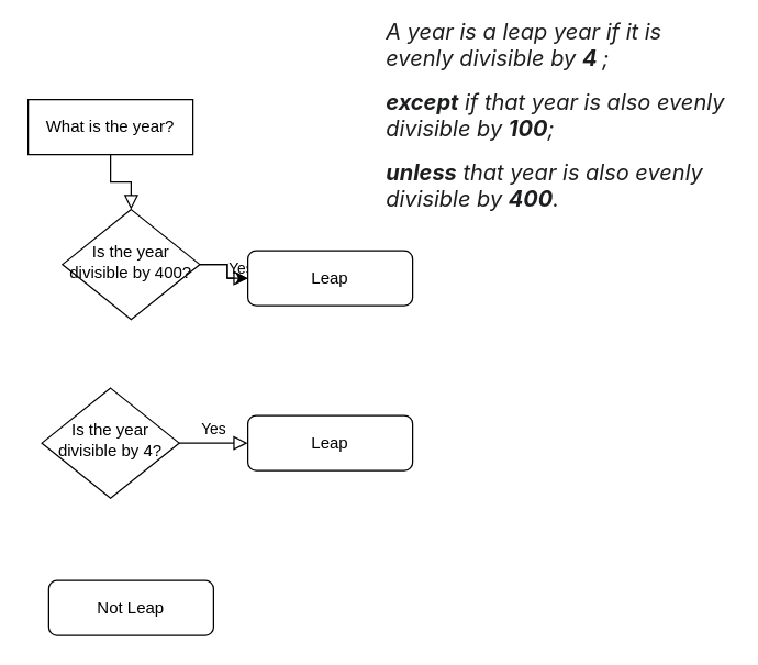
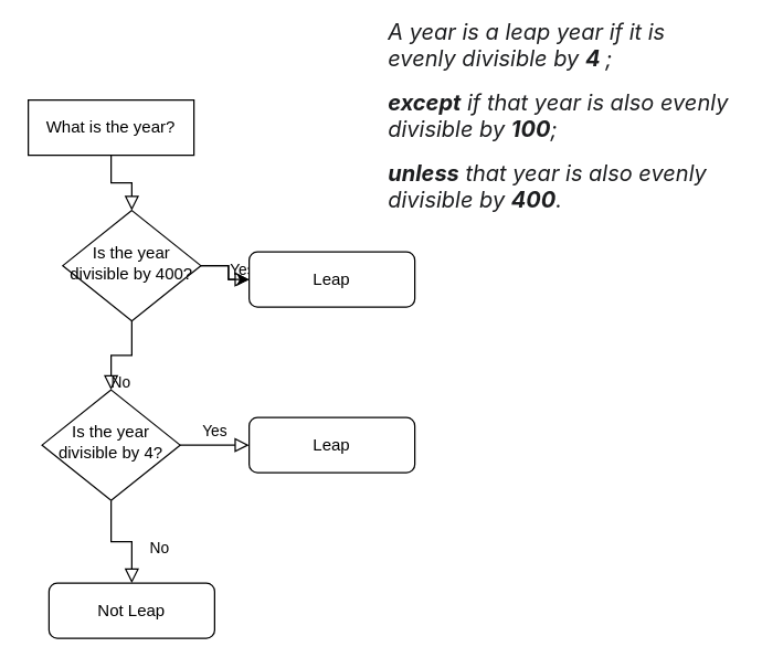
  <mxCell id="0" />
  <mxCell id="1" parent="0" />
  <mxCell id="2" value="" style="rounded=0;html=1;jettySize=auto;orthogonalLoop=1;fontSize=11;endArrow=block;endFill=0;endSize=8;strokeWidth=1;shadow=0;labelBackgroundColor=none;edgeStyle=orthogonalEdgeStyle;" parent="1" source="3" target="7" edge="1"><mxGeometry relative="1" as="geometry" /></mxCell>
  <mxCell id="3" value="What is the year?" style="whiteSpace=wrap;html=1;fontSize=12;glass=0;strokeWidth=1;shadow=0;rounded=0;" parent="1" vertex="1"><mxGeometry x="20" y="30" width="120" height="40" as="geometry" /></mxCell>
+ <mxCell id="4" value="No" style="rounded=0;html=1;jettySize=auto;orthogonalLoop=1;fontSize=11;endArrow=block;endFill=0;endSize=8;strokeWidth=1;shadow=0;labelBackgroundColor=none;edgeStyle=orthogonalEdgeStyle;" parent="1" source="7" target="11" edge="1"><mxGeometry y="20" relative="1" as="geometry"><mxPoint as="offset" /></mxGeometry></mxCell>
  <mxCell id="5" value="Yes" style="edgeStyle=orthogonalEdgeStyle;rounded=0;html=1;jettySize=auto;orthogonalLoop=1;fontSize=11;endArrow=block;endFill=0;endSize=8;strokeWidth=1;shadow=0;labelBackgroundColor=none;" parent="1" source="7" target="8" edge="1"><mxGeometry y="10" relative="1" as="geometry"><mxPoint as="offset" /></mxGeometry></mxCell>
  <mxCell id="6" value="" style="edgeStyle=orthogonalEdgeStyle;rounded=0;orthogonalLoop=1;jettySize=auto;html=1;" edge="1" parent="1" source="7" target="8"><mxGeometry relative="1" as="geometry" /></mxCell>
  <mxCell id="7" value="Is the year divisible by 400?" style="rhombus;whiteSpace=wrap;html=1;shadow=0;fontFamily=Helvetica;fontSize=12;align=center;strokeWidth=1;spacing=6;spacingTop=-4;" parent="1" vertex="1"><mxGeometry x="45" y="110" width="100" height="80" as="geometry" /></mxCell>
  <mxCell id="8" value="Leap" style="rounded=1;whiteSpace=wrap;html=1;fontSize=12;glass=0;strokeWidth=1;shadow=0;" parent="1" vertex="1"><mxGeometry x="180" y="140" width="120" height="40" as="geometry" /></mxCell>
+ <mxCell id="9" value="No" style="rounded=0;html=1;jettySize=auto;orthogonalLoop=1;fontSize=11;endArrow=block;endFill=0;endSize=8;strokeWidth=1;shadow=0;labelBackgroundColor=none;edgeStyle=orthogonalEdgeStyle;" parent="1" source="11" target="12" edge="1"><mxGeometry x="0.333" y="20" relative="1" as="geometry"><mxPoint as="offset" /></mxGeometry></mxCell>
  <mxCell id="10" value="Yes" style="edgeStyle=orthogonalEdgeStyle;rounded=0;html=1;jettySize=auto;orthogonalLoop=1;fontSize=11;endArrow=block;endFill=0;endSize=8;strokeWidth=1;shadow=0;labelBackgroundColor=none;" parent="1" source="11" target="13" edge="1"><mxGeometry y="10" relative="1" as="geometry"><mxPoint as="offset" /></mxGeometry></mxCell>
  <mxCell id="11" value="Is the year divisible by 4?" style="rhombus;whiteSpace=wrap;html=1;shadow=0;fontFamily=Helvetica;fontSize=12;align=center;strokeWidth=1;spacing=6;spacingTop=-4;" parent="1" vertex="1"><mxGeometry x="30" y="240" width="100" height="80" as="geometry" /></mxCell>
  <mxCell id="12" value="Not Leap" style="rounded=1;whiteSpace=wrap;html=1;fontSize=12;glass=0;strokeWidth=1;shadow=0;" parent="1" vertex="1"><mxGeometry x="35" y="380" width="120" height="40" as="geometry" /></mxCell>
  <mxCell id="13" value="Leap" style="rounded=1;whiteSpace=wrap;html=1;fontSize=12;glass=0;strokeWidth=1;shadow=0;" parent="1" vertex="1"><mxGeometry x="180" y="260" width="120" height="40" as="geometry" /></mxCell>
  <mxCell id="14" value="&lt;p style=&quot;box-sizing: border-box; margin: 0.8rem 0px 0px; padding: 0px; font-size: 16px; max-width: none; color: rgb(28, 29, 31); font-family: &amp;quot;Udemy Sans&amp;quot;, &amp;quot;SF Pro Text&amp;quot;, -apple-system, &amp;quot;system-ui&amp;quot;, Roboto, &amp;quot;Segoe UI&amp;quot;, Helvetica, Arial, sans-serif, &amp;quot;Apple Color Emoji&amp;quot;, &amp;quot;Segoe UI Emoji&amp;quot;, &amp;quot;Segoe UI Symbol&amp;quot;; text-align: start; background-color: rgb(255, 255, 255);&quot;&gt;&lt;em style=&quot;box-sizing: border-box; margin: 0px; padding: 0px;&quot;&gt;A year is a leap year if it is evenly divisible by&amp;nbsp;&lt;/em&gt;&lt;strong style=&quot;box-sizing: border-box; margin: 0px; padding: 0px;&quot;&gt;&lt;em style=&quot;box-sizing: border-box; margin: 0px; padding: 0px;&quot;&gt;4&amp;nbsp;&lt;/em&gt;&lt;/strong&gt;&lt;em style=&quot;box-sizing: border-box; margin: 0px; padding: 0px;&quot;&gt;;&lt;/em&gt;&lt;/p&gt;&lt;p style=&quot;box-sizing: border-box; margin: 0.8rem 0px 0px; padding: 0px; font-size: 16px; max-width: none; color: rgb(28, 29, 31); font-family: &amp;quot;Udemy Sans&amp;quot;, &amp;quot;SF Pro Text&amp;quot;, -apple-system, &amp;quot;system-ui&amp;quot;, Roboto, &amp;quot;Segoe UI&amp;quot;, Helvetica, Arial, sans-serif, &amp;quot;Apple Color Emoji&amp;quot;, &amp;quot;Segoe UI Emoji&amp;quot;, &amp;quot;Segoe UI Symbol&amp;quot;; text-align: start; background-color: rgb(255, 255, 255);&quot;&gt;&lt;strong style=&quot;box-sizing: border-box; margin: 0px; padding: 0px;&quot;&gt;&lt;em style=&quot;box-sizing: border-box; margin: 0px; padding: 0px;&quot;&gt;except&lt;/em&gt;&lt;/strong&gt;&lt;em style=&quot;box-sizing: border-box; margin: 0px; padding: 0px;&quot;&gt;&amp;nbsp;if that year is also evenly divisible by&amp;nbsp;&lt;/em&gt;&lt;strong style=&quot;box-sizing: border-box; margin: 0px; padding: 0px;&quot;&gt;&lt;em style=&quot;box-sizing: border-box; margin: 0px; padding: 0px;&quot;&gt;100&lt;/em&gt;&lt;/strong&gt;&lt;em style=&quot;box-sizing: border-box; margin: 0px; padding: 0px;&quot;&gt;;&lt;/em&gt;&lt;/p&gt;&lt;p style=&quot;box-sizing: border-box; margin: 0.8rem 0px 0px; padding: 0px; font-size: 16px; max-width: none; color: rgb(28, 29, 31); font-family: &amp;quot;Udemy Sans&amp;quot;, &amp;quot;SF Pro Text&amp;quot;, -apple-system, &amp;quot;system-ui&amp;quot;, Roboto, &amp;quot;Segoe UI&amp;quot;, Helvetica, Arial, sans-serif, &amp;quot;Apple Color Emoji&amp;quot;, &amp;quot;Segoe UI Emoji&amp;quot;, &amp;quot;Segoe UI Symbol&amp;quot;; text-align: start; background-color: rgb(255, 255, 255);&quot;&gt;&lt;strong style=&quot;box-sizing: border-box; margin: 0px; padding: 0px;&quot;&gt;&lt;em style=&quot;box-sizing: border-box; margin: 0px; padding: 0px;&quot;&gt;unless&lt;/em&gt;&lt;/strong&gt;&lt;em style=&quot;box-sizing: border-box; margin: 0px; padding: 0px;&quot;&gt;&amp;nbsp;that year is also evenly divisible by&amp;nbsp;&lt;/em&gt;&lt;strong style=&quot;box-sizing: border-box; margin: 0px; padding: 0px;&quot;&gt;&lt;em style=&quot;box-sizing: border-box; margin: 0px; padding: 0px;&quot;&gt;400&lt;/em&gt;&lt;/strong&gt;&lt;em style=&quot;box-sizing: border-box; margin: 0px; padding: 0px;&quot;&gt;.&lt;/em&gt;&lt;/p&gt;" style="text;strokeColor=none;align=center;fillColor=none;html=1;verticalAlign=middle;whiteSpace=wrap;rounded=0;" vertex="1" parent="1"><mxGeometry x="280" y="20" width="250" height="30" as="geometry" /></mxCell>
